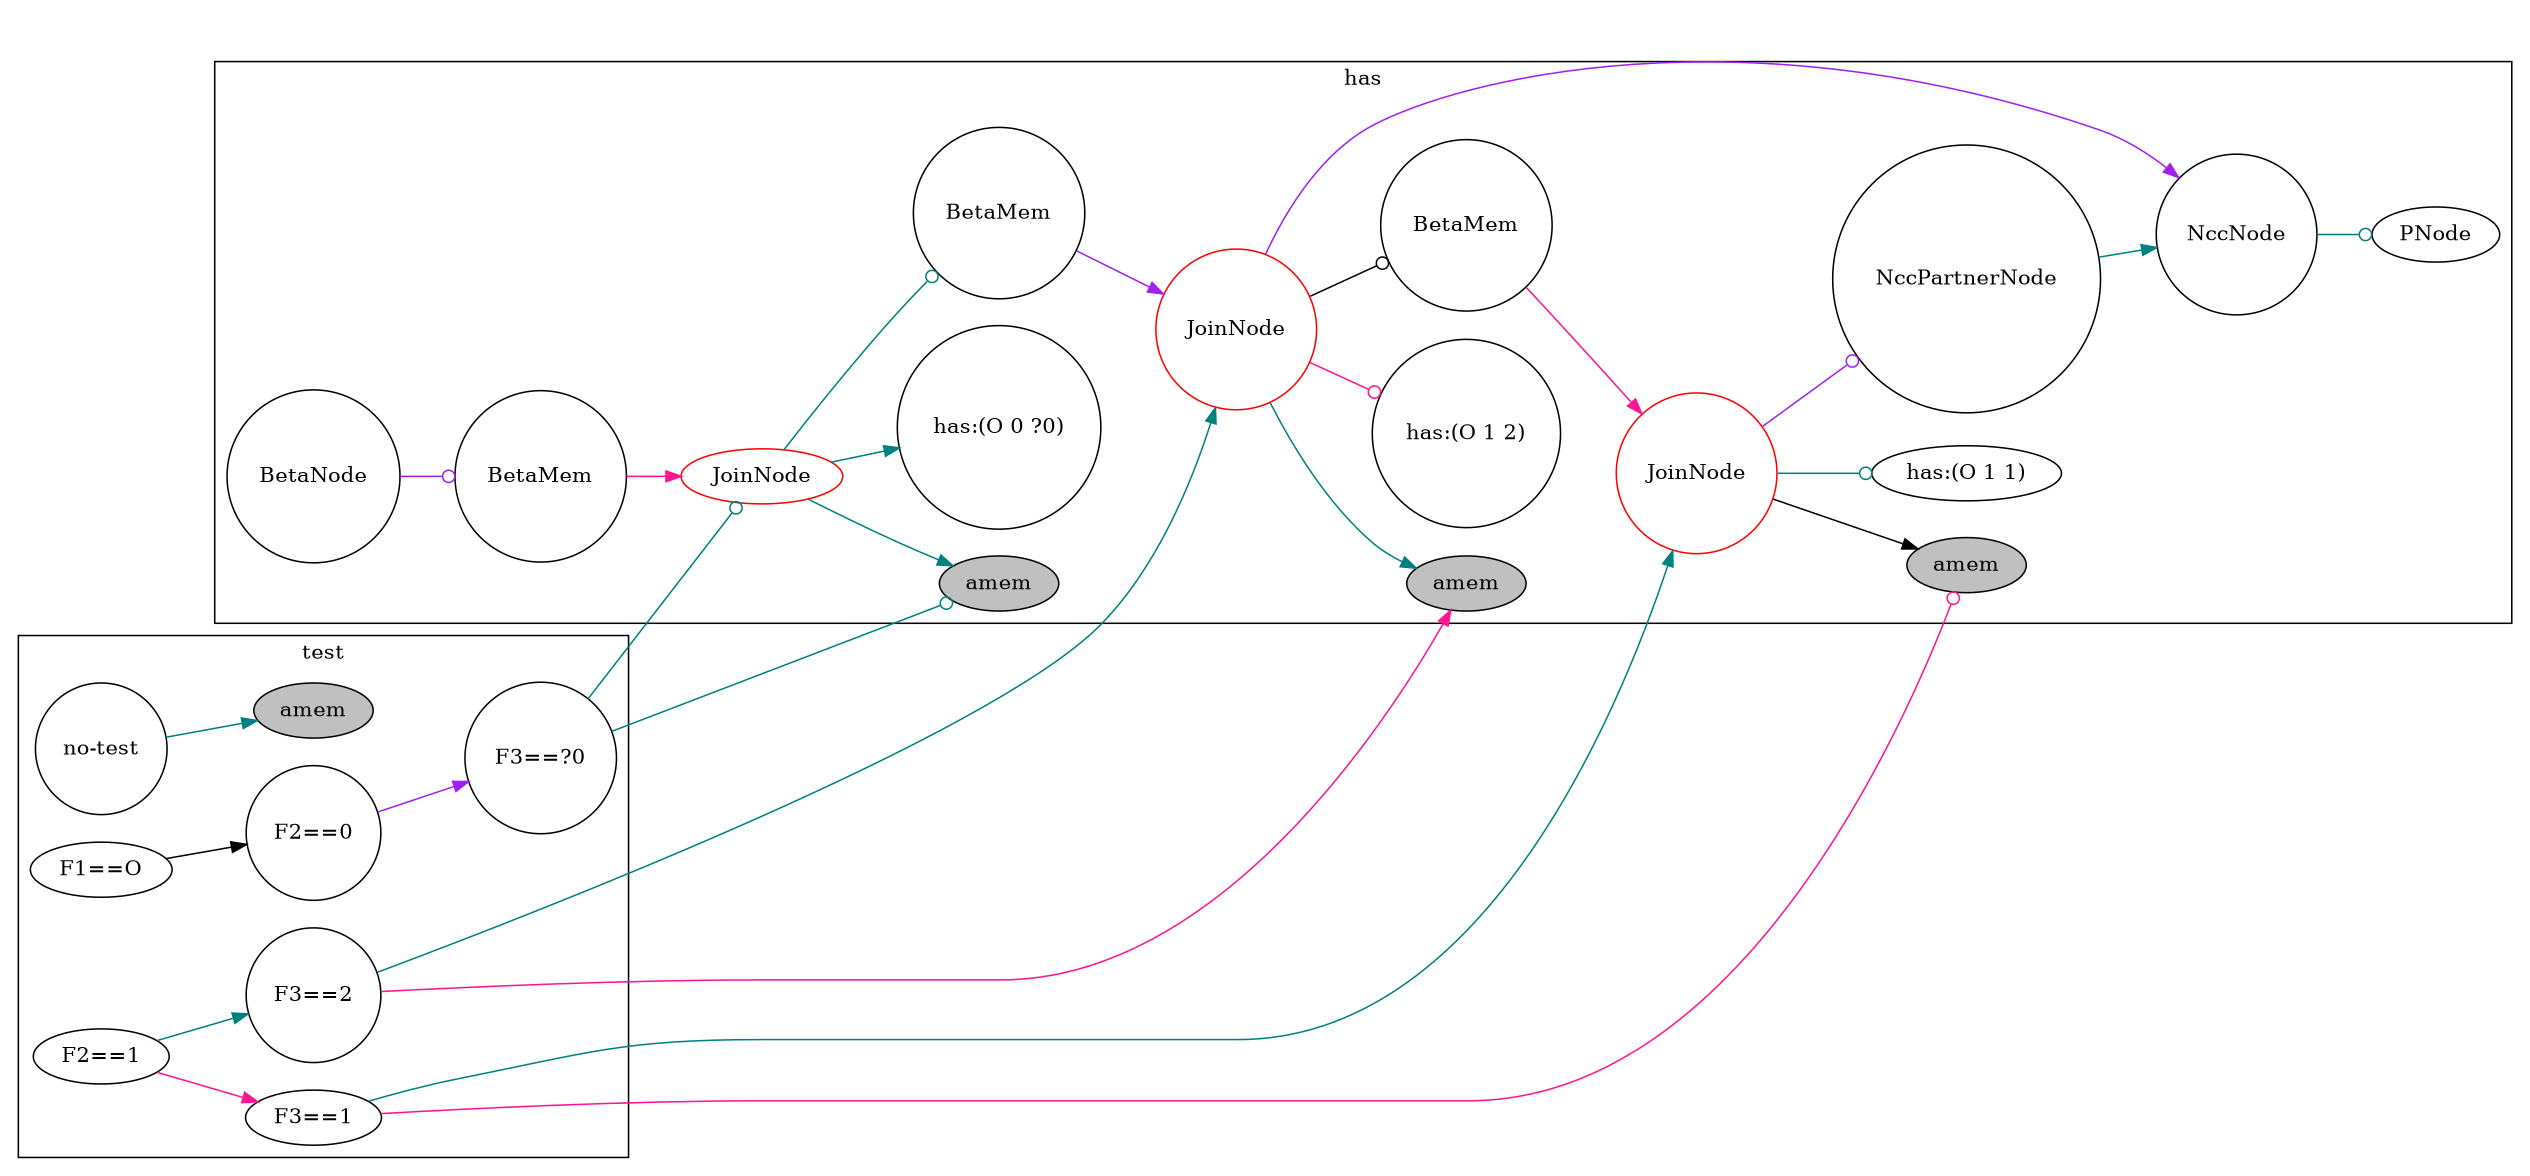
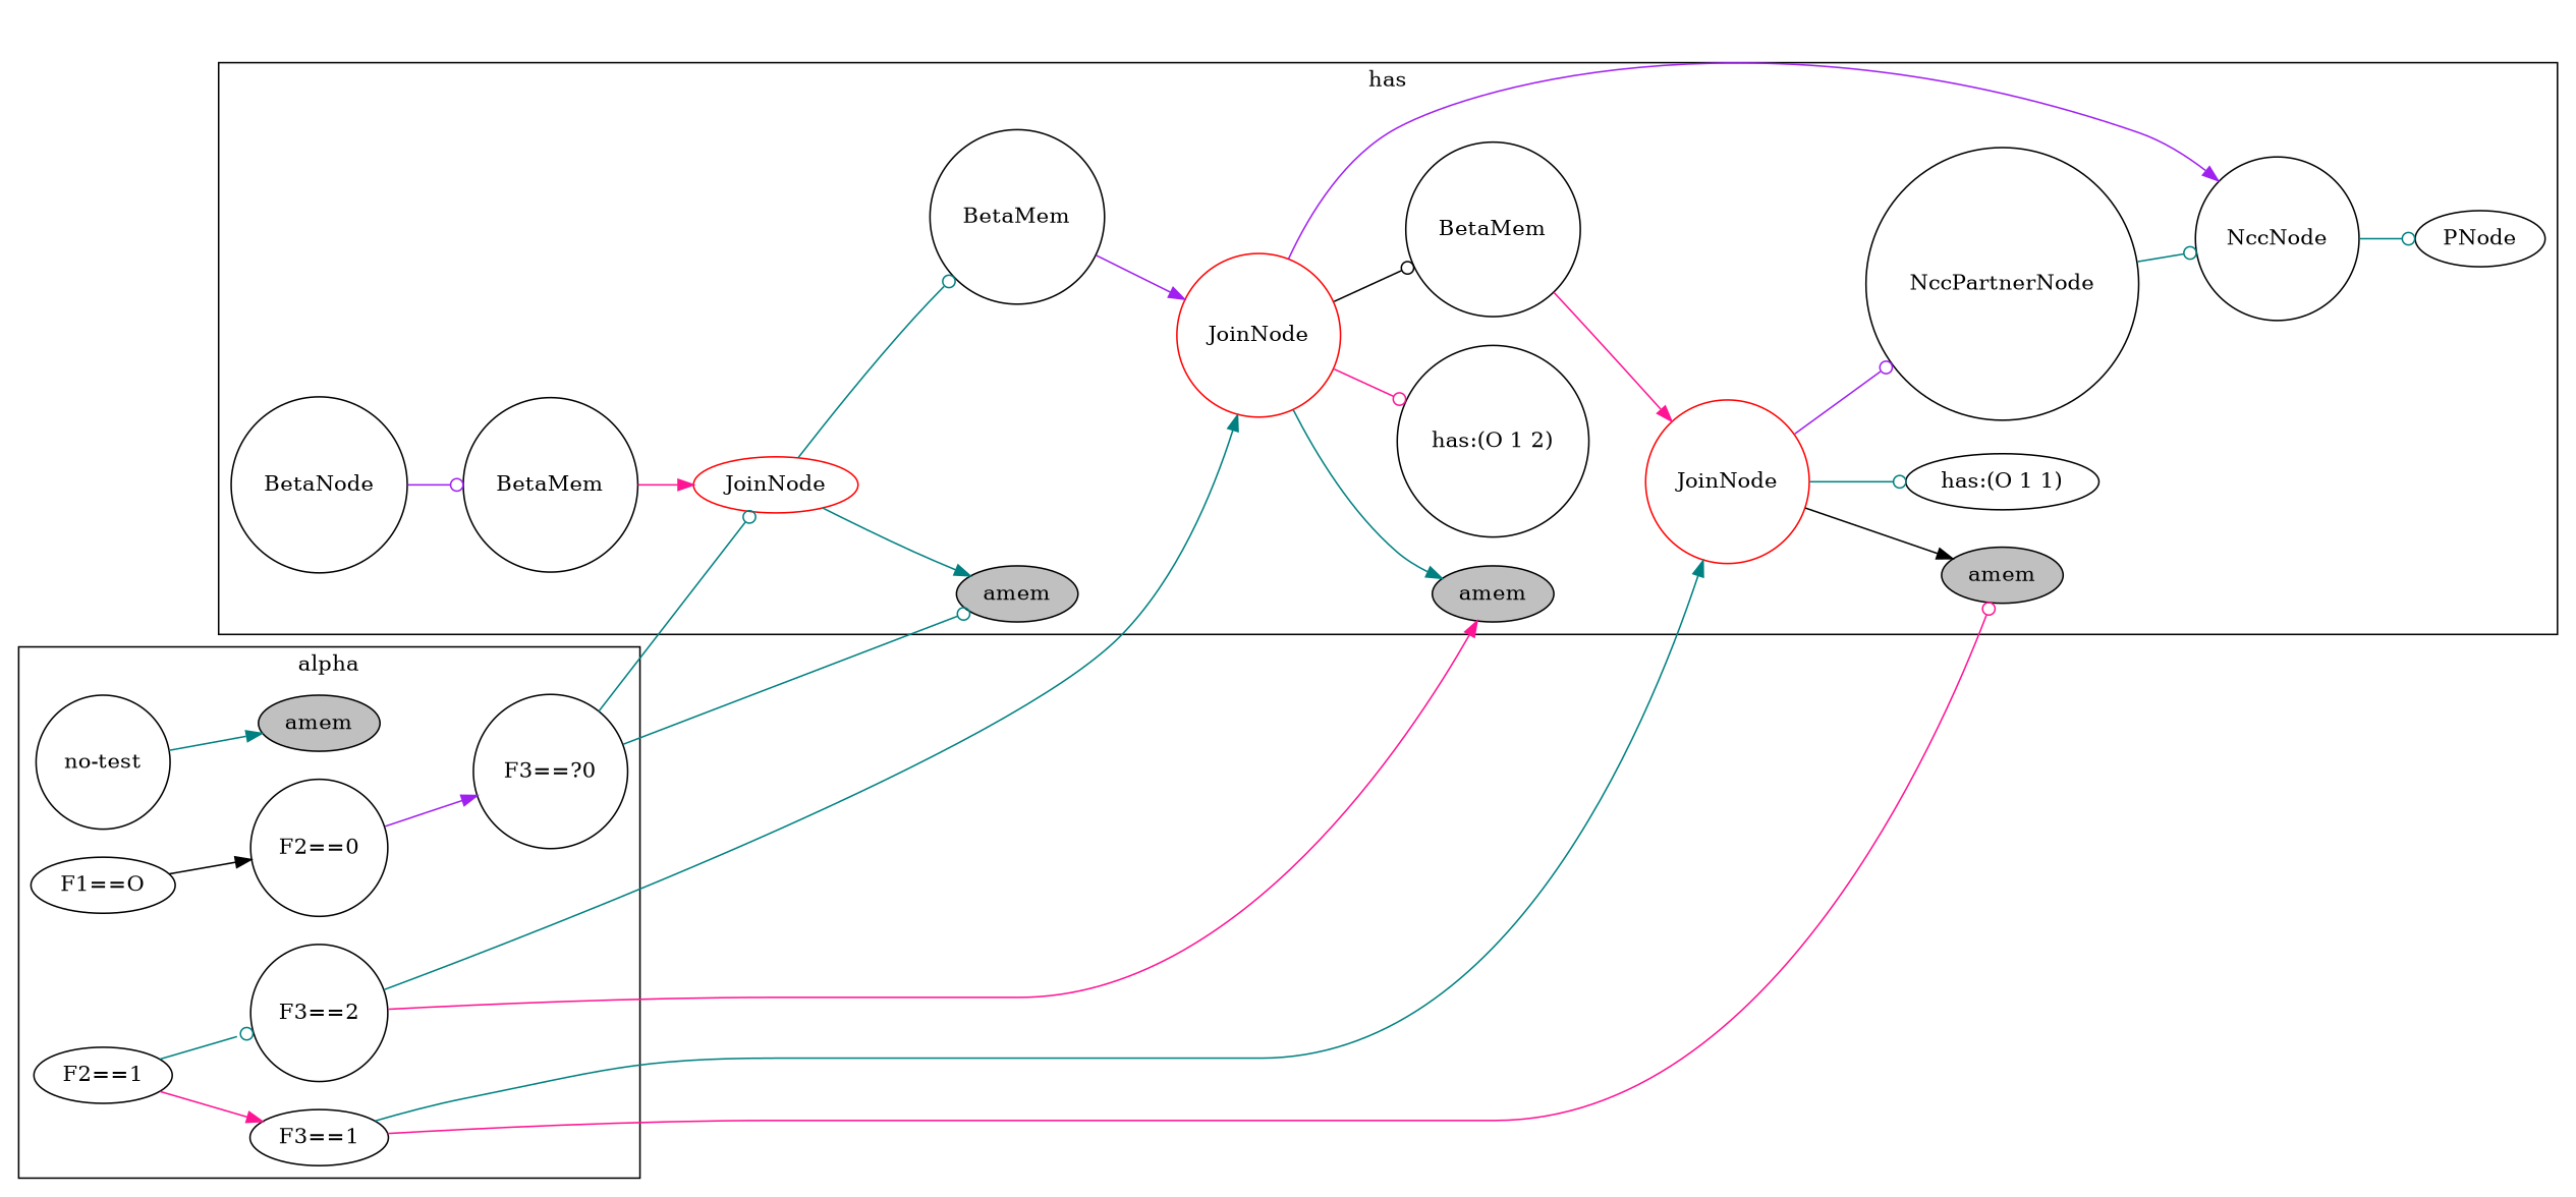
  digraph {
    rankdir=LR
    node [shape=circle]
    edge [arrowhead=normal color=teal]
    n1 [label=BetaNode]
    n2 [label=BetaMem]
    n3 [color=red label=JoinNode shape=ellipse]
    n4 [fillcolor=gray label=amem shape=ellipse style="rounded,filled"]
-   "has:(O 0 ?0)"
    n6 [label=BetaMem]
    n7 [color=red label=JoinNode]
    n8 [fillcolor=gray label=amem shape=ellipse style="rounded,filled"]
    "has:(O 1 2)"
    n10 [label=BetaMem]
    n11 [label=NccNode]
    n12 [color=red label=JoinNode]
    n13 [fillcolor=gray label=amem shape=ellipse style="rounded,filled"]
    "has:(O 1 1)" [shape=ellipse]
    n15 [label=NccPartnerNode]
    n16 [label=PNode shape=ellipse]
    "no-test"
    "F1==O" [shape=ellipse]
    n19 [fillcolor=gray label=amem shape=ellipse style="rounded,filled"]
    "F2==0"
    "F2==1" [shape=ellipse]
    "F3==?0"
    "F3==2"
    "F3==1" [shape=ellipse]
    subgraph cluster_1 {
      label=has
      n1
      n2
      n3
      n4
-     "has:(O 0 ?0)"
      n6
      n7
      n8
      "has:(O 1 2)"
      n10
      n11
      n12
      n13
      "has:(O 1 1)"
      n15
      n16
    }
    subgraph cluster_2 {
-     label=test
+     label=alpha
      "no-test"
      "F1==O"
      n19
      "F2==0"
      "F2==1"
      "F3==?0"
      "F3==2"
      "F3==1"
    }
    n1 -> n2 [arrowhead=odot color=purple]
    n2 -> n3 [color=deeppink]
    n3 -> n4
-   n3 -> "has:(O 0 ?0)"
    n3 -> n6 [arrowhead=odot]
    n6 -> n7 [color=purple]
    n7 -> n8
    n7 -> "has:(O 1 2)" [arrowhead=odot color=deeppink]
    n7 -> n10 [arrowhead=odot color=black]
    n7 -> n11 [color=purple]
    n10 -> n12 [color=deeppink]
    n11 -> n16 [arrowhead=odot]
    n12 -> n13 [color=black]
    n12 -> "has:(O 1 1)" [arrowhead=odot]
    n12 -> n15 [arrowhead=odot color=purple]
-   n15 -> n11
+   n15 -> n11 [arrowhead=odot]
    "no-test" -> n19
    "F1==O" -> "F2==0" [color=black]
    "F2==0" -> "F3==?0" [color=purple]
-   "F2==1" -> "F3==2"
+   "F2==1" -> "F3==2" [arrowhead=odot]
    "F2==1" -> "F3==1" [color=deeppink]
    "F3==?0" -> n3 [arrowhead=odot]
    "F3==?0" -> n4 [arrowhead=odot]
    "F3==2" -> n7
    "F3==2" -> n8 [color=deeppink]
    "F3==1" -> n12
    "F3==1" -> n13 [arrowhead=odot color=deeppink]
  }
